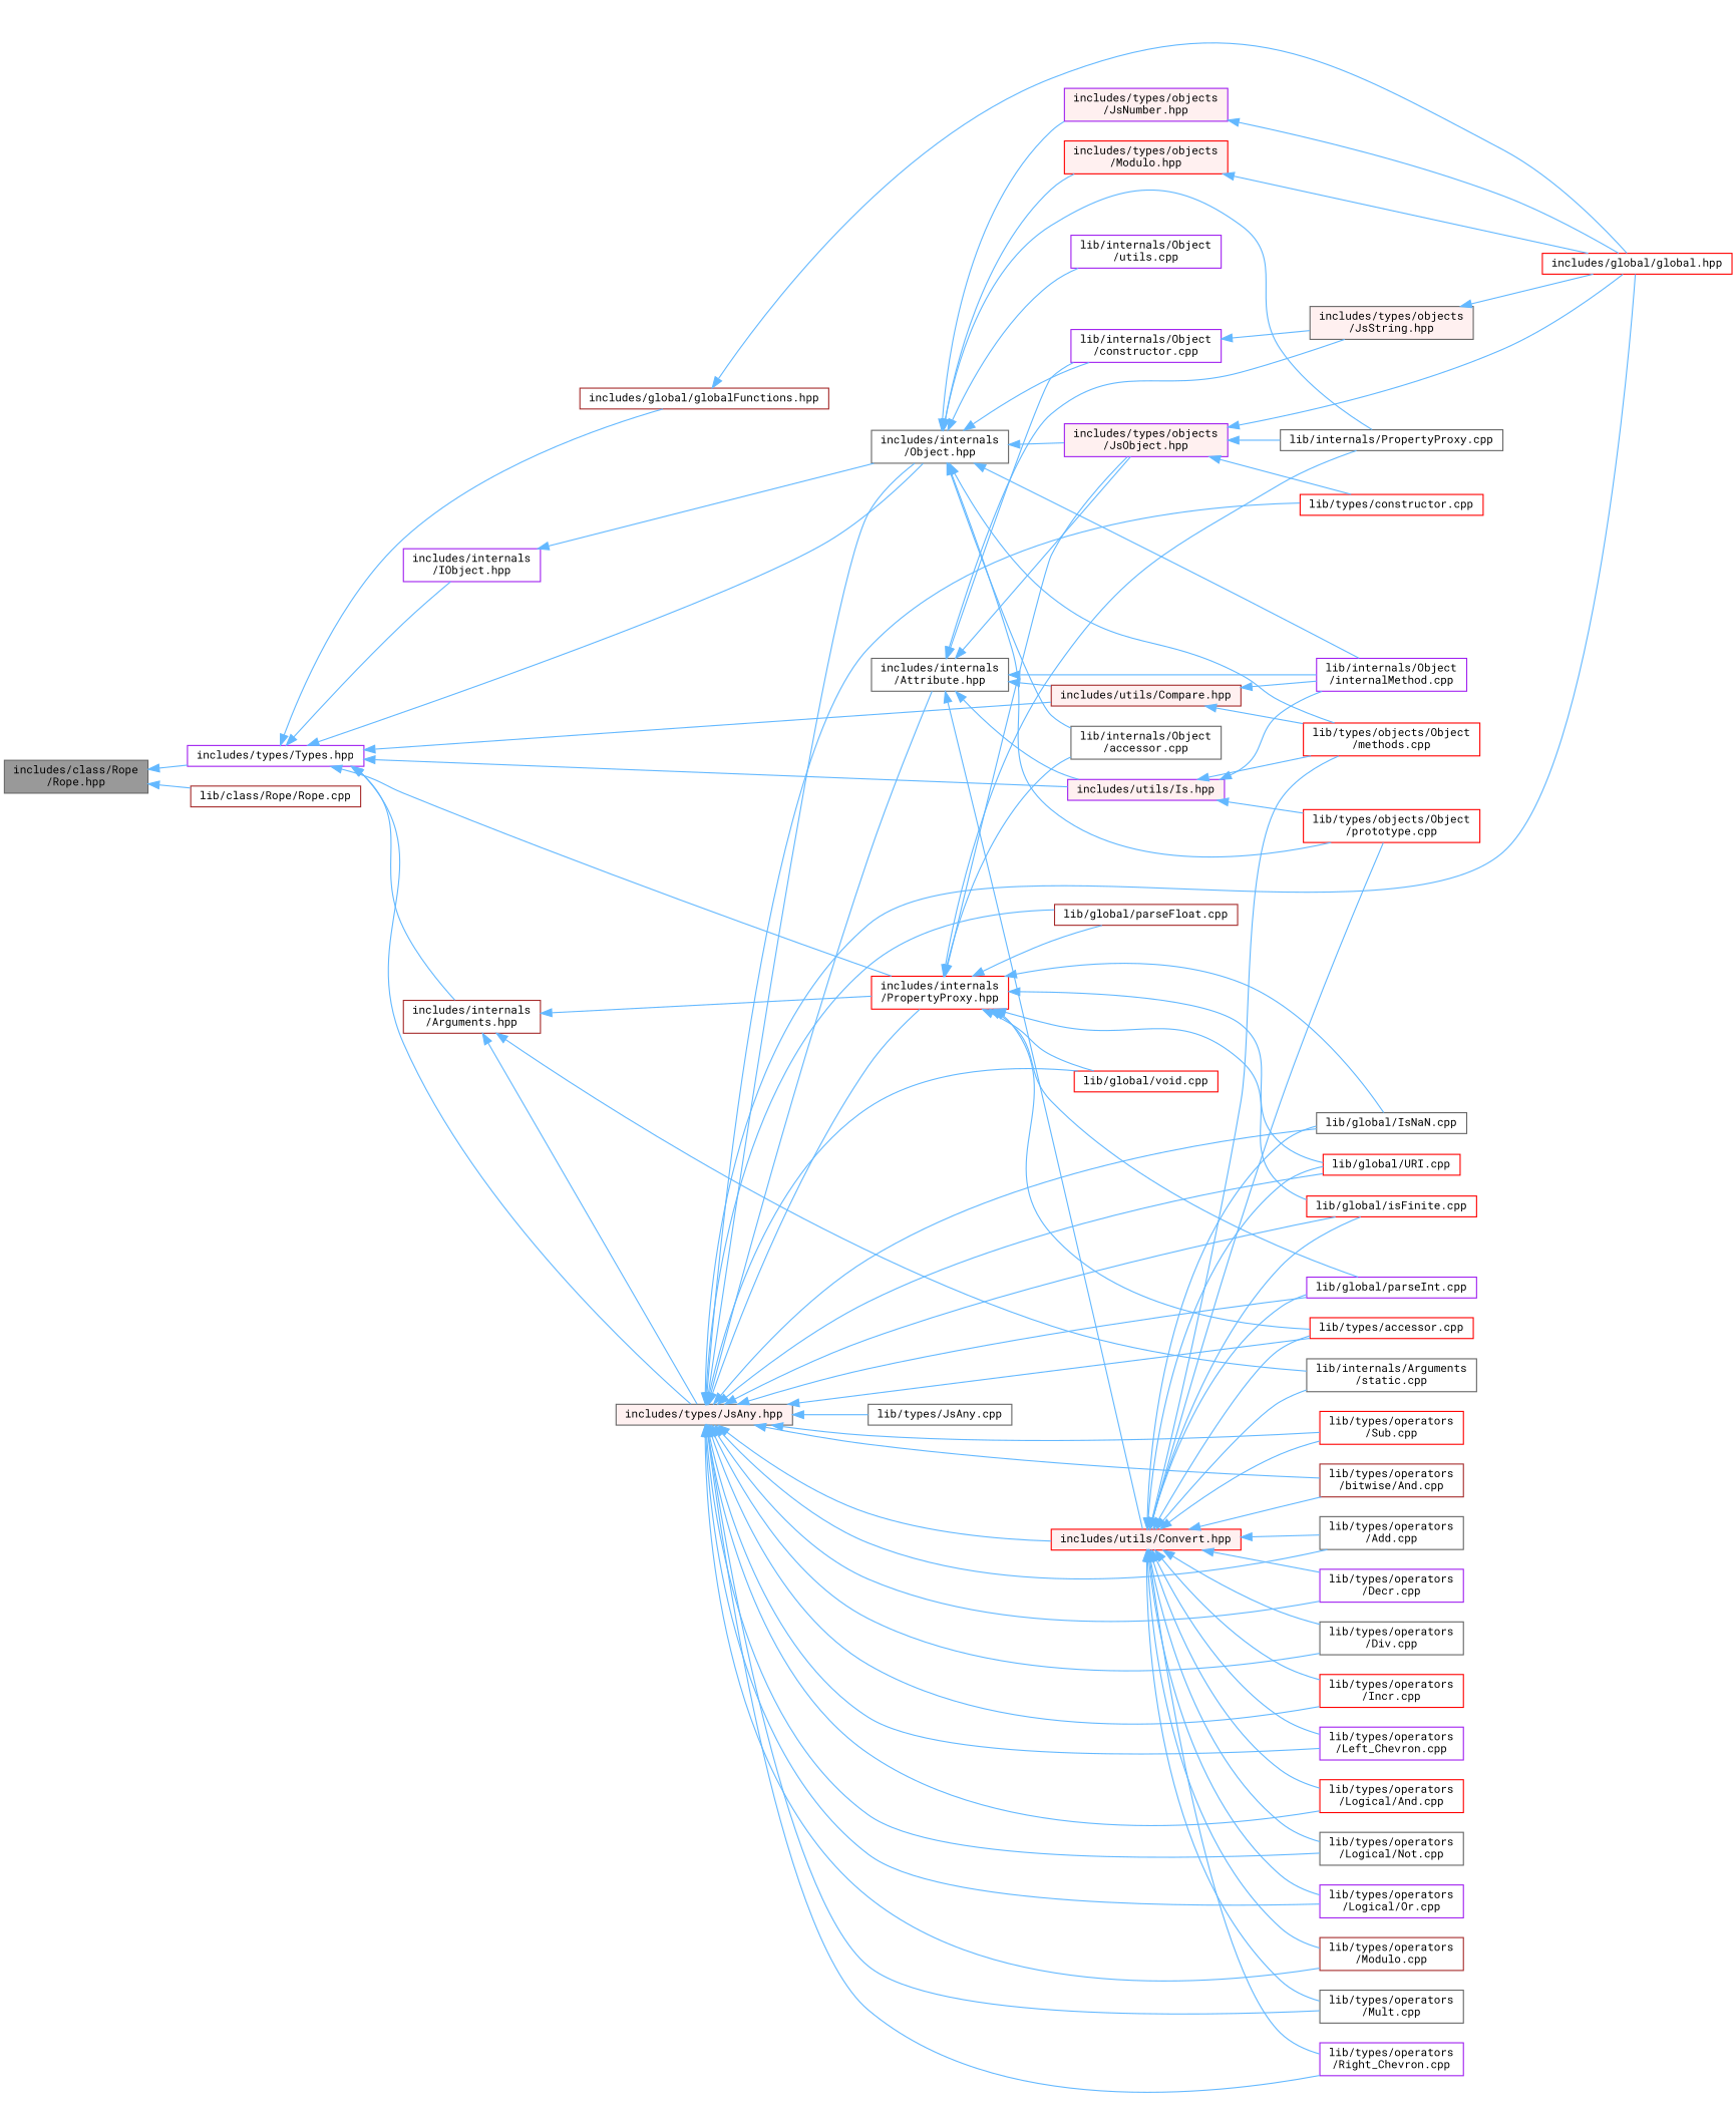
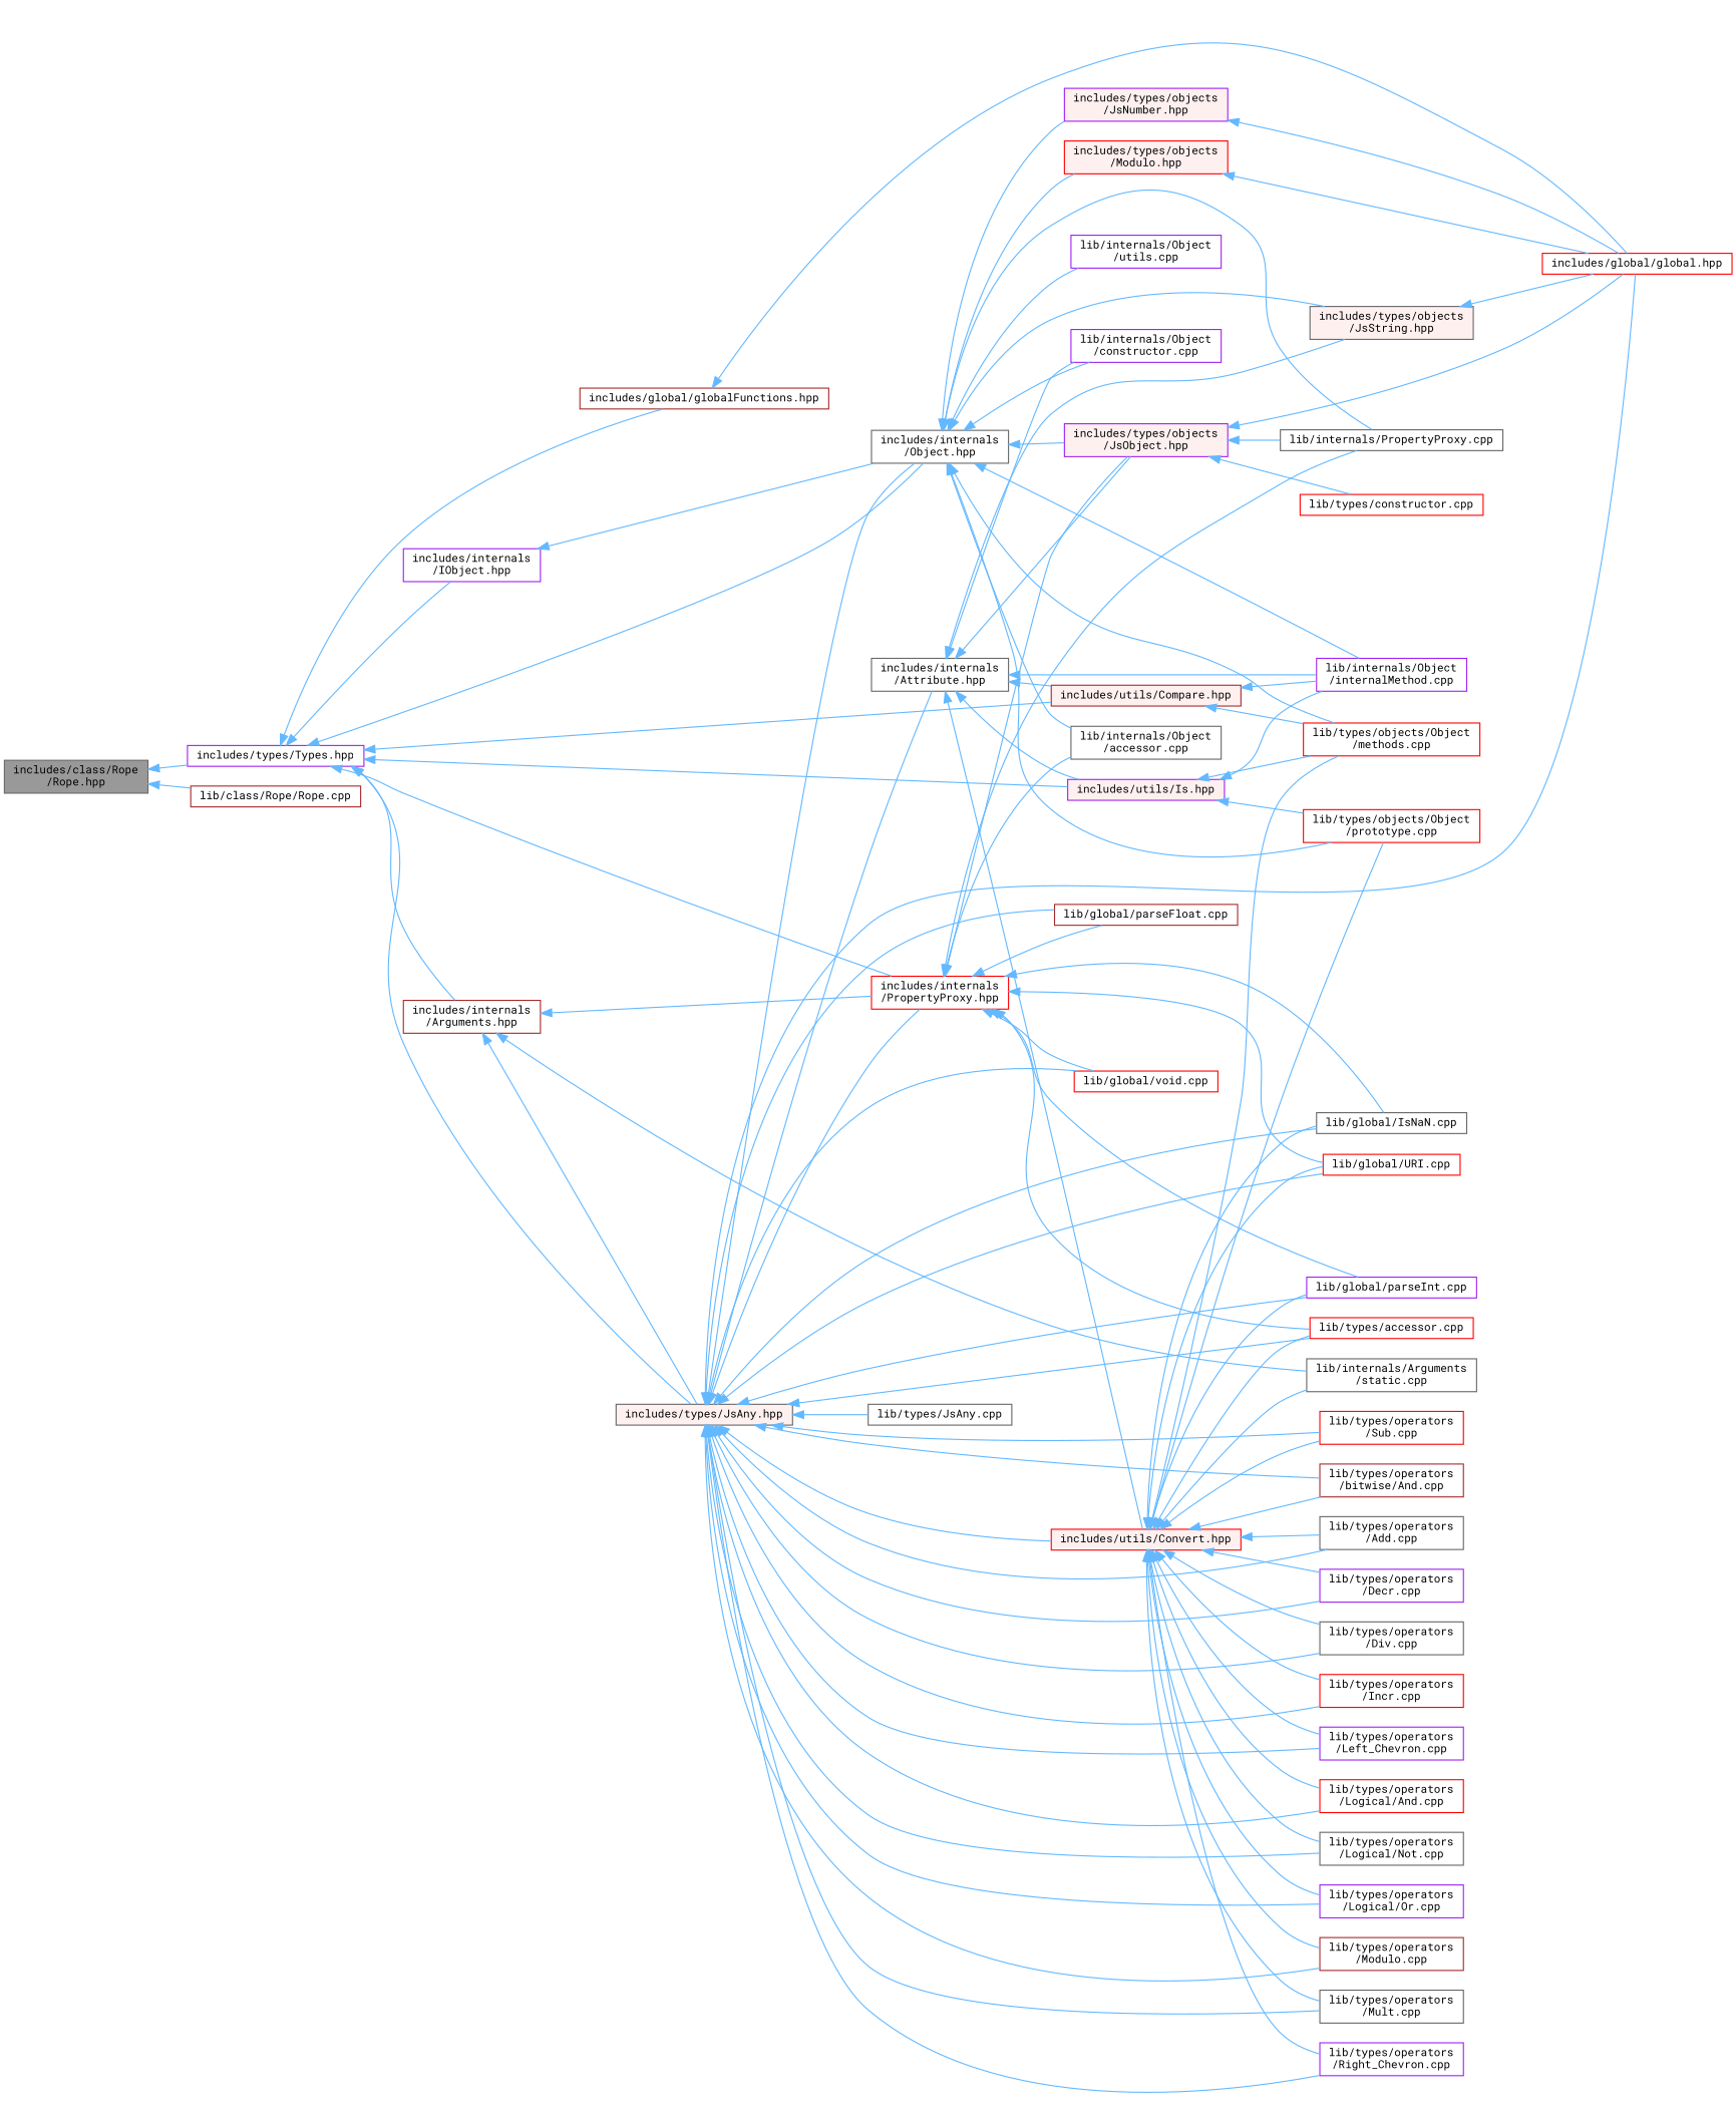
  digraph {
    fontname="Roboto Mono"
    rankdir=LR
    node [color=gray40 fillcolor=white fontname="Roboto Mono" fontsize=10 shape=box style=filled]
    edge [color=steelblue1 dir=back fontname="Roboto Mono" fontsize=10 labelfontname=Helvetica labelfontsize=10 style=solid]
    n1 [fillcolor=grey60 fontcolor=black height=0.2 label="includes/class/Rope\l/Rope.hpp" width=0.4]
    n2 [color=purple height=0.2 label="includes/types/Types.hpp" width=0.4]
    n3 [color=brown height=0.2 label="lib/class/Rope/Rope.cpp" width=0.4]
    n4 [color=brown height=0.2 label="includes/global/globalFunctions.hpp" width=0.4]
    n5 [color=brown height=0.2 label="includes/internals\l/Arguments.hpp" width=0.4]
    n6 [color=red height=0.2 label="includes/internals\l/PropertyProxy.hpp" width=0.4]
    n7 [fillcolor="#FFF0F0" height=0.2 label="includes/types/JsAny.hpp" width=0.4]
    n8 [color=brown fillcolor="#FFF0F0" height=0.2 label="includes/utils/Compare.hpp" width=0.4]
    n9 [color=purple fillcolor="#FFF0F0" height=0.2 label="includes/utils/Is.hpp" width=0.4]
    n10 [height=0.2 label="includes/internals\l/Object.hpp" width=0.4]
    n11 [color=purple height=0.2 label="includes/internals\l/IObject.hpp" width=0.4]
    n12 [color=red height=0.2 label="includes/global/global.hpp" width=0.4]
    n13 [height=0.2 label="lib/internals/Arguments\l/static.cpp" width=0.4]
    n14 [color=purple fillcolor="#FFF0F0" height=0.2 label="includes/types/objects\l/JsObject.hpp" width=0.4]
    n15 [height=0.2 label="lib/internals/PropertyProxy.cpp" width=0.4]
    n16 [height=0.2 label="lib/global/IsNaN.cpp" width=0.4]
    n17 [color=red height=0.2 label="lib/global/URI.cpp" width=0.4]
-   n18 [color=red height=0.2 label="lib/global/isFinite.cpp" width=0.4]
    n19 [color=brown height=0.2 label="lib/global/parseFloat.cpp" width=0.4]
    n20 [color=purple height=0.2 label="lib/global/parseInt.cpp" width=0.4]
    n21 [color=red height=0.2 label="lib/global/void.cpp" width=0.4]
    n22 [height=0.2 label="lib/internals/Object\l/accessor.cpp" width=0.4]
    n23 [color=red height=0.2 label="lib/types/accessor.cpp" width=0.4]
    n24 [color=red height=0.2 label="lib/types/constructor.cpp" width=0.4]
    n25 [height=0.2 label="includes/internals\l/Attribute.hpp" width=0.4]
    n26 [color=red fillcolor="#FFF0F0" height=0.2 label="includes/utils/Convert.hpp" width=0.4]
    n27 [height=0.2 label="lib/types/JsAny.cpp" width=0.4]
    n28 [height=0.2 label="lib/types/operators\l/Add.cpp" width=0.4]
    n29 [color=purple height=0.2 label="lib/types/operators\l/Decr.cpp" width=0.4]
    n30 [height=0.2 label="lib/types/operators\l/Div.cpp" width=0.4]
    n31 [color=red height=0.2 label="lib/types/operators\l/Incr.cpp" width=0.4]
    n32 [color=purple height=0.2 label="lib/types/operators\l/Left_Chevron.cpp" width=0.4]
    n33 [color=red height=0.2 label="lib/types/operators\l/Logical/And.cpp" width=0.4]
    n34 [height=0.2 label="lib/types/operators\l/Logical/Not.cpp" width=0.4]
    n35 [color=purple height=0.2 label="lib/types/operators\l/Logical/Or.cpp" width=0.4]
    n36 [color=brown height=0.2 label="lib/types/operators\l/Modulo.cpp" width=0.4]
    n37 [height=0.2 label="lib/types/operators\l/Mult.cpp" width=0.4]
    n38 [color=purple height=0.2 label="lib/types/operators\l/Right_Chevron.cpp" width=0.4]
    n39 [color=red height=0.2 label="lib/types/operators\l/Sub.cpp" width=0.4]
    n40 [color=brown height=0.2 label="lib/types/operators\l/bitwise/And.cpp" width=0.4]
    n41 [color=purple height=0.2 label="lib/internals/Object\l/internalMethod.cpp" width=0.4]
    n42 [color=red height=0.2 label="lib/types/objects/Object\l/methods.cpp" width=0.4]
    n43 [color=red height=0.2 label="lib/types/objects/Object\l/prototype.cpp" width=0.4]
    n44 [fillcolor="#FFF0F0" height=0.2 label="includes/types/objects\l/JsString.hpp" width=0.4]
    n45 [color=purple height=0.2 label="lib/internals/Object\l/constructor.cpp" width=0.4]
    n46 [color=red fillcolor="#FFF0F0" height=0.2 label="includes/types/objects\l/Modulo.hpp" width=0.4]
    n47 [color=purple fillcolor="#FFF0F0" height=0.2 label="includes/types/objects\l/JsNumber.hpp" width=0.4]
    n48 [color=purple height=0.2 label="lib/internals/Object\l/utils.cpp" width=0.4]
    n1 -> n2
    n1 -> n3
    n2 -> n4
    n2 -> n5
    n2 -> n6
    n2 -> n7
    n2 -> n8
    n2 -> n9
    n2 -> n10
    n2 -> n11
    n4 -> n12
    n5 -> n6
    n5 -> n7
    n5 -> n13
    n6 -> n14
    n6 -> n15
    n6 -> n16
    n6 -> n17
-   n6 -> n18
    n6 -> n19
    n6 -> n20
    n6 -> n21
    n6 -> n22
    n6 -> n23
    n7 -> n6
    n7 -> n10
    n7 -> n12
    n7 -> n16
    n7 -> n17
-   n7 -> n18
    n7 -> n19
    n7 -> n20
    n7 -> n21
    n7 -> n23
-   n7 -> n24
    n7 -> n25
    n7 -> n26
    n7 -> n27
    n7 -> n28
    n7 -> n29
    n7 -> n30
    n7 -> n31
    n7 -> n32
    n7 -> n33
    n7 -> n34
    n7 -> n35
    n7 -> n36
    n7 -> n37
    n7 -> n38
    n7 -> n39
    n7 -> n40
    n8 -> n41
    n8 -> n42
    n9 -> n41
    n9 -> n42
    n9 -> n43
    n10 -> n14
    n10 -> n15
    n10 -> n22
    n10 -> n41
    n10 -> n42
    n10 -> n43
-   n45 -> n44
+   n10 -> n44
    n10 -> n45
    n10 -> n46
    n10 -> n47
    n10 -> n48
    n11 -> n10
    n14 -> n12
    n14 -> n15
    n14 -> n24
    n25 -> n8
    n25 -> n9
    n25 -> n14
    n25 -> n26
    n25 -> n41
    n25 -> n44
    n25 -> n45
    n26 -> n13
    n26 -> n16
    n26 -> n17
-   n26 -> n18
    n26 -> n20
    n26 -> n23
    n26 -> n28
    n26 -> n29
    n26 -> n30
    n26 -> n31
    n26 -> n32
    n26 -> n33
    n26 -> n34
    n26 -> n35
    n26 -> n36
    n26 -> n37
    n26 -> n38
    n26 -> n39
    n26 -> n40
    n26 -> n42
    n26 -> n43
    n44 -> n12
    n46 -> n12
    n47 -> n12
  }
